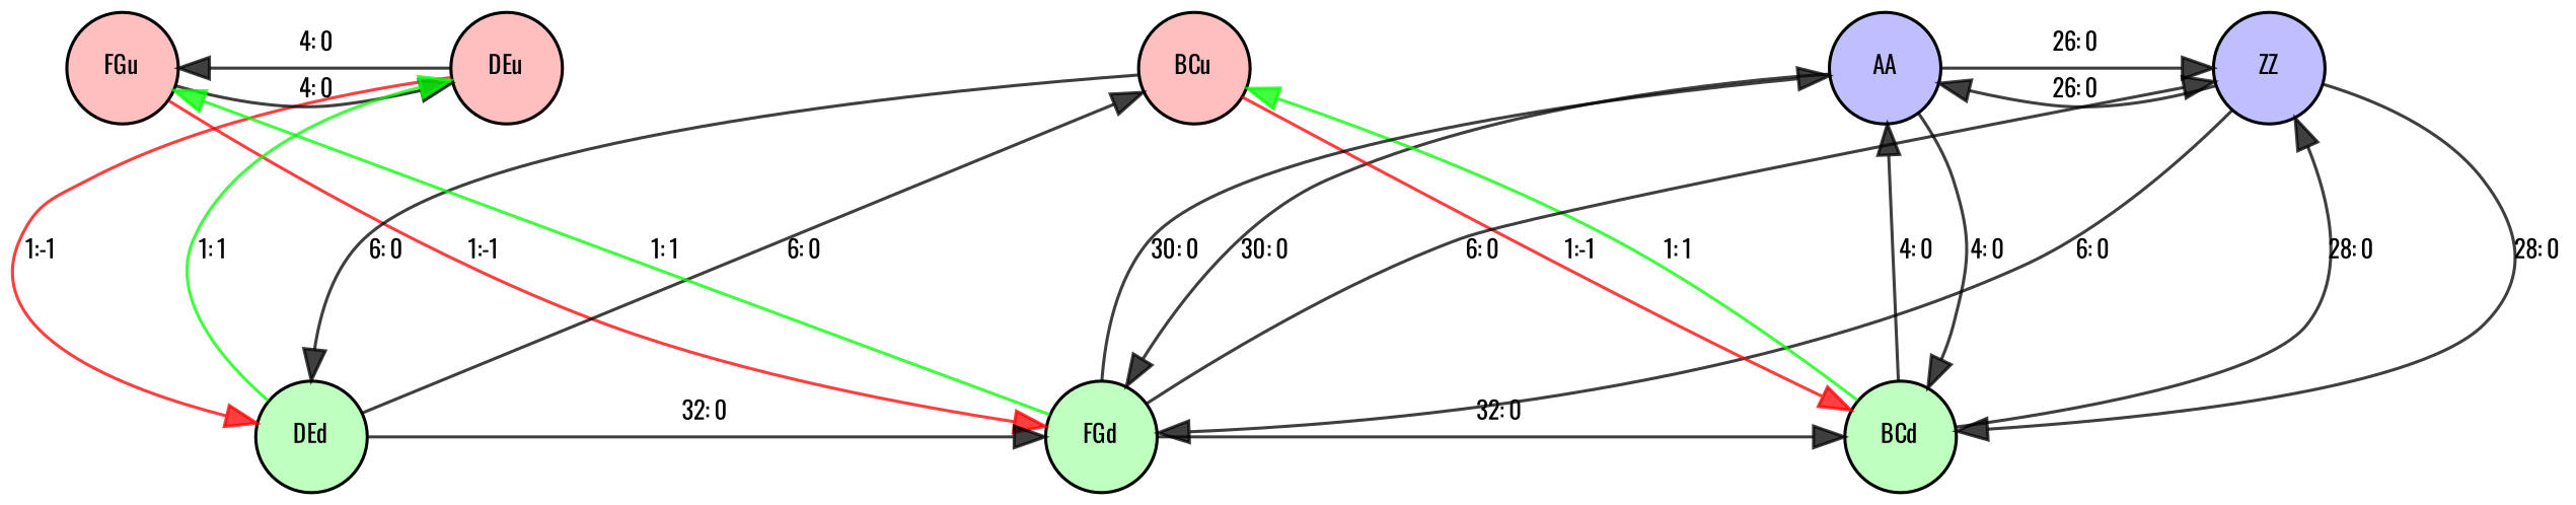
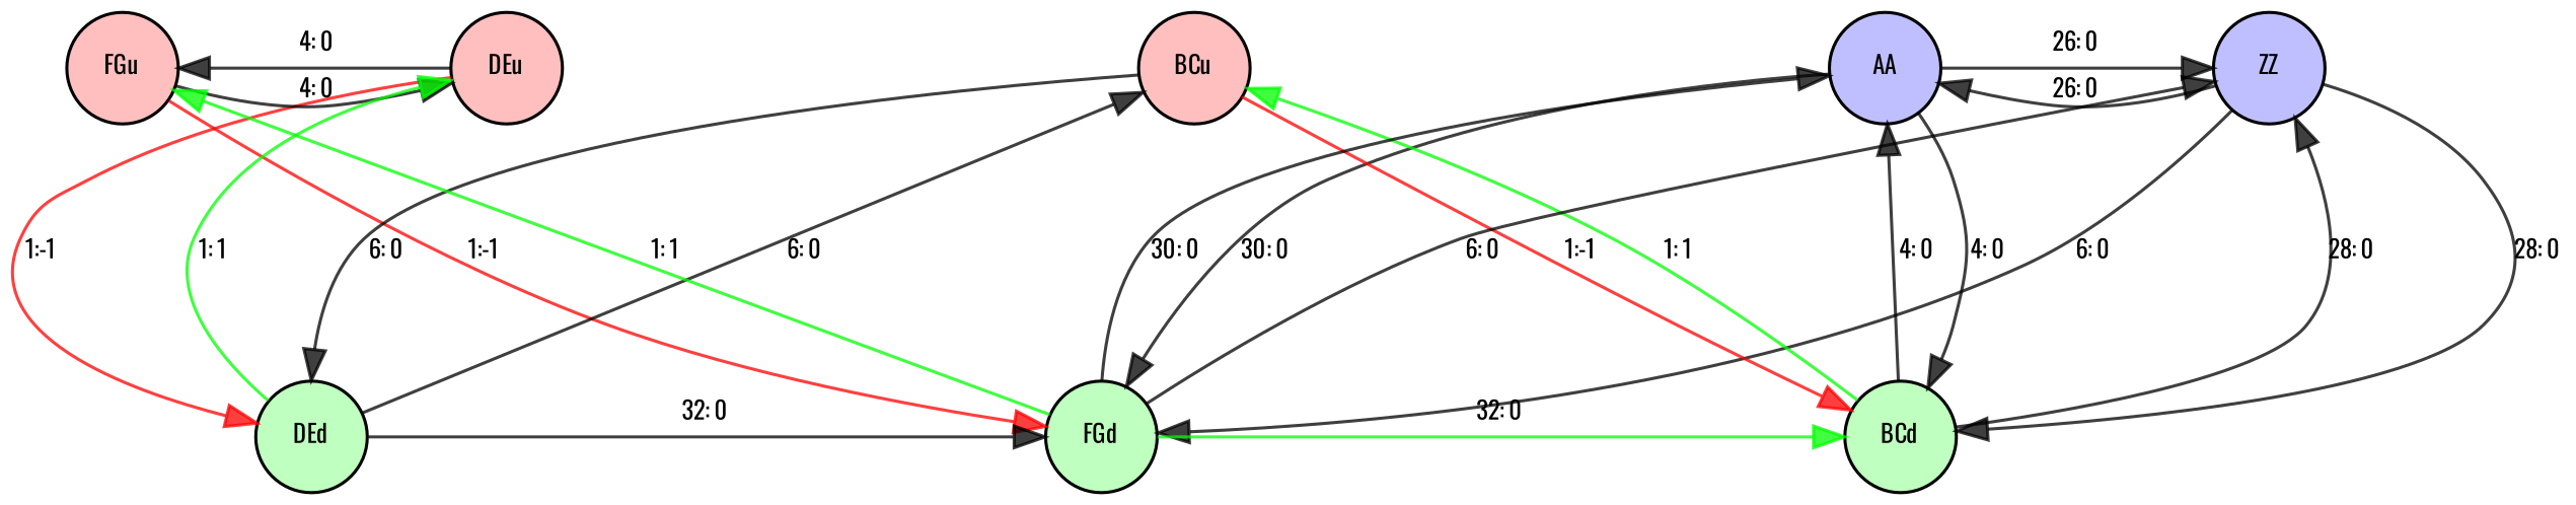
  strict digraph {
    fontname=Oswald
    fontsize=2
    mindist=1
    nodesep=0.3
    node [fillcolor="#FF000040" fontname=Oswald fontsize=8 style=filled]
    edge [color="#000000C0" fontname=Oswald fontsize=8 minlen=2]
    AA [fillcolor="#0000FF40" height=0.5 width=0.5]
    ZZ [fillcolor="#0000FF40" height=0.5 width=0.5]
    DEu [height=0.5 width=0.5]
    FGu [height=0.5 width=0.5]
    BCu [height=0.5 width=0.5]
    BCd [fillcolor="#00FF0040" height=0.5 width=0.5]
    DEd [fillcolor="#00FF0040" height=0.5 width=0.5]
    FGd [fillcolor="#00FF0040" height=0.5 width=0.5]
    subgraph sub_1 {
      rank=same
      AA
      ZZ
      DEu
      FGu
      BCu
    }
    subgraph sub_2 {
      rank=same
      BCd
      DEd
      FGd
    }
    AA -> ZZ [label="26: 0"]
    AA -> BCd [label=" 4: 0"]
    AA -> FGd [label="30: 0"]
    ZZ -> AA [label="26: 0"]
    ZZ -> BCd [label="28: 0"]
    ZZ -> FGd [label=" 6: 0"]
    DEu -> FGu [label=" 4: 0"]
    DEu -> DEd [color="#FF0000C0" label=" 1:-1"]
    FGu -> DEu [label=" 4: 0"]
    FGu -> FGd [color="#FF0000C0" label=" 1:-1"]
    BCu -> BCd [color="#FF0000C0" label=" 1:-1"]
    BCu -> DEd [label=" 6: 0"]
    BCd -> AA [label=" 4: 0"]
    BCd -> ZZ [label="28: 0"]
    BCd -> BCu [color="#00FF00C0" label=" 1: 1"]
    DEd -> DEu [color="#00FF00C0" label=" 1: 1"]
    DEd -> BCu [label=" 6: 0"]
    DEd -> FGd [label="32: 0"]
    FGd -> AA [label="30: 0"]
    FGd -> ZZ [label=" 6: 0"]
    FGd -> FGu [color="#00FF00C0" label=" 1: 1"]
-   FGd -> BCd [label="32: 0"]
+   FGd -> BCd [color="#00FF00C0" label="32: 0"]
  }
